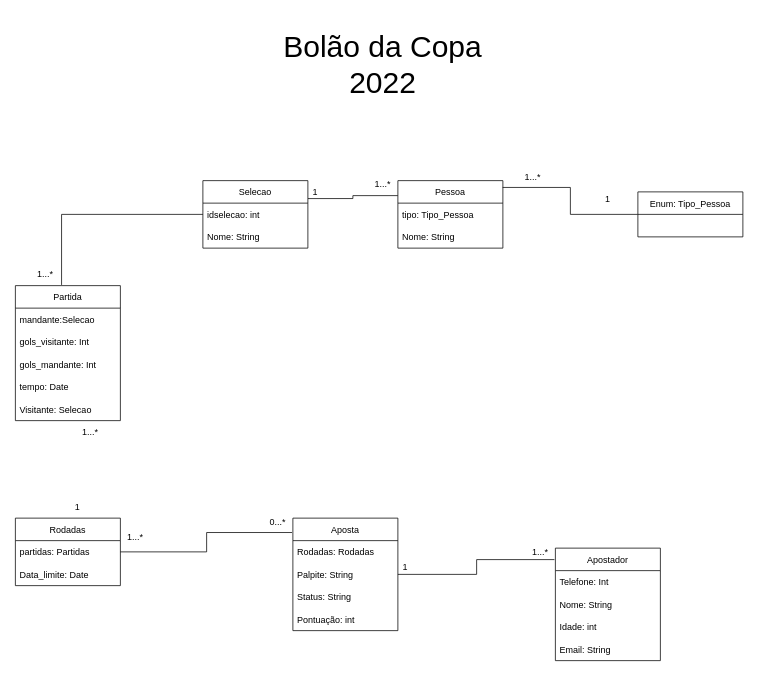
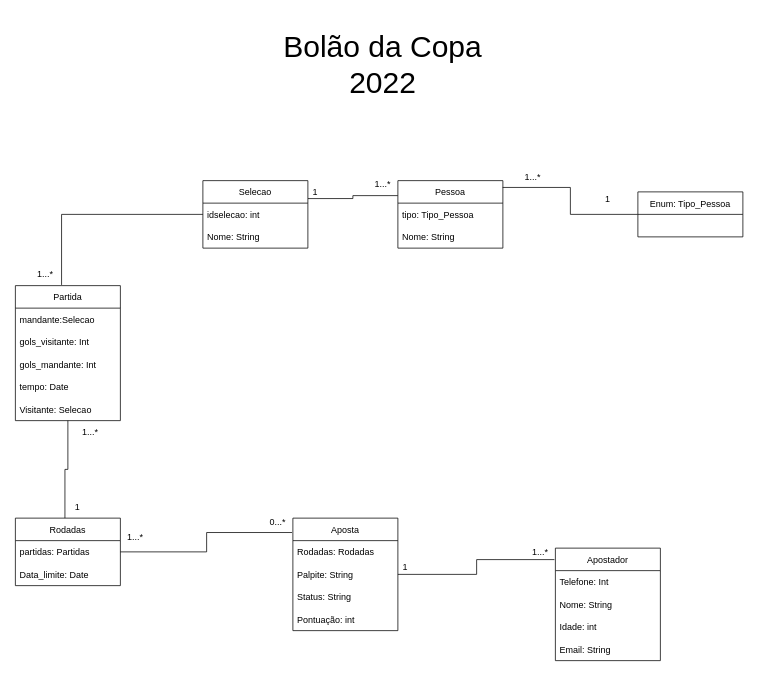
  <mxCell id="0" />
  <mxCell id="1" parent="0" />
  <mxCell id="2" value="Bolão da Copa 2022" style="text;html=1;strokeColor=none;fillColor=none;align=center;verticalAlign=middle;whiteSpace=wrap;rounded=0;fontSize=40;" parent="1" vertex="1"><mxGeometry x="375" y="20" width="270" height="130" as="geometry" /></mxCell>
  <mxCell id="3" value="" style="edgeStyle=orthogonalEdgeStyle;rounded=0;orthogonalLoop=1;jettySize=auto;html=1;endArrow=none;endFill=0;entryX=0;entryY=0.222;entryDx=0;entryDy=0;entryPerimeter=0;exitX=1;exitY=0.266;exitDx=0;exitDy=0;exitPerimeter=0;" edge="1" parent="1" source="5" target="29"><mxGeometry relative="1" as="geometry" /></mxCell>
  <mxCell id="4" style="edgeStyle=orthogonalEdgeStyle;rounded=0;orthogonalLoop=1;jettySize=auto;html=1;entryX=0.44;entryY=-0.005;entryDx=0;entryDy=0;entryPerimeter=0;endArrow=none;endFill=0;" edge="1" parent="1" source="5" target="9"><mxGeometry relative="1" as="geometry" /></mxCell>
  <mxCell id="5" value="Selecao" style="swimlane;fontStyle=0;childLayout=stackLayout;horizontal=1;startSize=30;horizontalStack=0;resizeParent=1;resizeParentMax=0;resizeLast=0;collapsible=1;marginBottom=0;fontSize=12;" parent="1" vertex="1"><mxGeometry x="270" y="240" width="140" height="90" as="geometry" /></mxCell>
  <mxCell id="6" value="idselecao: int" style="text;strokeColor=none;fillColor=none;align=left;verticalAlign=middle;spacingLeft=4;spacingRight=4;overflow=hidden;points=[[0,0.5],[1,0.5]];portConstraint=eastwest;rotatable=0;fontSize=12;" parent="5" vertex="1"><mxGeometry y="30" width="140" height="30" as="geometry" /></mxCell>
  <mxCell id="7" value="Nome: String" style="text;strokeColor=none;fillColor=none;align=left;verticalAlign=middle;spacingLeft=4;spacingRight=4;overflow=hidden;points=[[0,0.5],[1,0.5]];portConstraint=eastwest;rotatable=0;fontSize=12;" parent="5" vertex="1"><mxGeometry y="60" width="140" height="30" as="geometry" /></mxCell>
+ <mxCell id="8" style="edgeStyle=orthogonalEdgeStyle;rounded=0;orthogonalLoop=1;jettySize=auto;html=1;entryX=0.472;entryY=0.005;entryDx=0;entryDy=0;entryPerimeter=0;endArrow=none;endFill=0;" edge="1" parent="1" source="9" target="26"><mxGeometry relative="1" as="geometry" /></mxCell>
  <mxCell id="9" value="Partida" style="swimlane;fontStyle=0;childLayout=stackLayout;horizontal=1;startSize=30;horizontalStack=0;resizeParent=1;resizeParentMax=0;resizeLast=0;collapsible=1;marginBottom=0;fontSize=12;" parent="1" vertex="1"><mxGeometry x="20" y="380" width="140" height="180" as="geometry" /></mxCell>
  <mxCell id="10" value="mandante:Selecao" style="text;strokeColor=none;fillColor=none;align=left;verticalAlign=middle;spacingLeft=4;spacingRight=4;overflow=hidden;points=[[0,0.5],[1,0.5]];portConstraint=eastwest;rotatable=0;fontSize=12;" parent="9" vertex="1"><mxGeometry y="30" width="140" height="30" as="geometry" /></mxCell>
  <mxCell id="11" value="gols_visitante: Int" style="text;strokeColor=none;fillColor=none;align=left;verticalAlign=middle;spacingLeft=4;spacingRight=4;overflow=hidden;points=[[0,0.5],[1,0.5]];portConstraint=eastwest;rotatable=0;fontSize=12;" parent="9" vertex="1"><mxGeometry y="60" width="140" height="30" as="geometry" /></mxCell>
  <mxCell id="12" value="gols_mandante: Int" style="text;strokeColor=none;fillColor=none;align=left;verticalAlign=middle;spacingLeft=4;spacingRight=4;overflow=hidden;points=[[0,0.5],[1,0.5]];portConstraint=eastwest;rotatable=0;fontSize=12;" parent="9" vertex="1"><mxGeometry y="90" width="140" height="30" as="geometry" /></mxCell>
  <mxCell id="13" value="tempo: Date" style="text;strokeColor=none;fillColor=none;align=left;verticalAlign=middle;spacingLeft=4;spacingRight=4;overflow=hidden;points=[[0,0.5],[1,0.5]];portConstraint=eastwest;rotatable=0;fontSize=12;" parent="9" vertex="1"><mxGeometry y="120" width="140" height="30" as="geometry" /></mxCell>
  <mxCell id="14" value="Visitante: Selecao" style="text;strokeColor=none;fillColor=none;align=left;verticalAlign=middle;spacingLeft=4;spacingRight=4;overflow=hidden;points=[[0,0.5],[1,0.5]];portConstraint=eastwest;rotatable=0;fontSize=12;" parent="9" vertex="1"><mxGeometry y="150" width="140" height="30" as="geometry" /></mxCell>
  <mxCell id="15" style="edgeStyle=orthogonalEdgeStyle;rounded=0;orthogonalLoop=1;jettySize=auto;html=1;entryX=-0.009;entryY=0.102;entryDx=0;entryDy=0;entryPerimeter=0;endArrow=none;endFill=0;" edge="1" parent="1" source="16" target="21"><mxGeometry relative="1" as="geometry" /></mxCell>
  <mxCell id="16" value="Aposta" style="swimlane;fontStyle=0;childLayout=stackLayout;horizontal=1;startSize=30;horizontalStack=0;resizeParent=1;resizeParentMax=0;resizeLast=0;collapsible=1;marginBottom=0;fontSize=12;" parent="1" vertex="1"><mxGeometry x="390" y="690" width="140" height="150" as="geometry" /></mxCell>
  <mxCell id="17" value="Rodadas: Rodadas" style="text;strokeColor=none;fillColor=none;align=left;verticalAlign=middle;spacingLeft=4;spacingRight=4;overflow=hidden;points=[[0,0.5],[1,0.5]];portConstraint=eastwest;rotatable=0;fontSize=12;" parent="16" vertex="1"><mxGeometry y="30" width="140" height="30" as="geometry" /></mxCell>
  <mxCell id="18" value="Palpite: String" style="text;strokeColor=none;fillColor=none;align=left;verticalAlign=middle;spacingLeft=4;spacingRight=4;overflow=hidden;points=[[0,0.5],[1,0.5]];portConstraint=eastwest;rotatable=0;fontSize=12;" parent="16" vertex="1"><mxGeometry y="60" width="140" height="30" as="geometry" /></mxCell>
  <mxCell id="19" value="Status: String" style="text;strokeColor=none;fillColor=none;align=left;verticalAlign=middle;spacingLeft=4;spacingRight=4;overflow=hidden;points=[[0,0.5],[1,0.5]];portConstraint=eastwest;rotatable=0;fontSize=12;" parent="16" vertex="1"><mxGeometry y="90" width="140" height="30" as="geometry" /></mxCell>
  <mxCell id="20" value="Pontuação: int " style="text;strokeColor=none;fillColor=none;align=left;verticalAlign=middle;spacingLeft=4;spacingRight=4;overflow=hidden;points=[[0,0.5],[1,0.5]];portConstraint=eastwest;rotatable=0;fontSize=12;" parent="16" vertex="1"><mxGeometry y="120" width="140" height="30" as="geometry" /></mxCell>
  <mxCell id="21" value="Apostador" style="swimlane;fontStyle=0;childLayout=stackLayout;horizontal=1;startSize=30;horizontalStack=0;resizeParent=1;resizeParentMax=0;resizeLast=0;collapsible=1;marginBottom=0;fontSize=12;" parent="1" vertex="1"><mxGeometry x="740" y="730" width="140" height="150" as="geometry" /></mxCell>
  <mxCell id="22" value="Telefone: Int" style="text;strokeColor=none;fillColor=none;align=left;verticalAlign=middle;spacingLeft=4;spacingRight=4;overflow=hidden;points=[[0,0.5],[1,0.5]];portConstraint=eastwest;rotatable=0;fontSize=12;" parent="21" vertex="1"><mxGeometry y="30" width="140" height="30" as="geometry" /></mxCell>
  <mxCell id="23" value="Nome: String" style="text;strokeColor=none;fillColor=none;align=left;verticalAlign=middle;spacingLeft=4;spacingRight=4;overflow=hidden;points=[[0,0.5],[1,0.5]];portConstraint=eastwest;rotatable=0;fontSize=12;" parent="21" vertex="1"><mxGeometry y="60" width="140" height="30" as="geometry" /></mxCell>
  <mxCell id="24" value="Idade: int" style="text;strokeColor=none;fillColor=none;align=left;verticalAlign=middle;spacingLeft=4;spacingRight=4;overflow=hidden;points=[[0,0.5],[1,0.5]];portConstraint=eastwest;rotatable=0;fontSize=12;" parent="21" vertex="1"><mxGeometry y="90" width="140" height="30" as="geometry" /></mxCell>
  <mxCell id="25" value="Email: String" style="text;strokeColor=none;fillColor=none;align=left;verticalAlign=middle;spacingLeft=4;spacingRight=4;overflow=hidden;points=[[0,0.5],[1,0.5]];portConstraint=eastwest;rotatable=0;fontSize=12;" parent="21" vertex="1"><mxGeometry y="120" width="140" height="30" as="geometry" /></mxCell>
  <mxCell id="26" value="Rodadas" style="swimlane;fontStyle=0;childLayout=stackLayout;horizontal=1;startSize=30;horizontalStack=0;resizeParent=1;resizeParentMax=0;resizeLast=0;collapsible=1;marginBottom=0;fontSize=12;" vertex="1" parent="1"><mxGeometry x="20" y="690" width="140" height="90" as="geometry" /></mxCell>
  <mxCell id="27" value="partidas: Partidas" style="text;strokeColor=none;fillColor=none;align=left;verticalAlign=middle;spacingLeft=4;spacingRight=4;overflow=hidden;points=[[0,0.5],[1,0.5]];portConstraint=eastwest;rotatable=0;fontSize=12;" vertex="1" parent="26"><mxGeometry y="30" width="140" height="30" as="geometry" /></mxCell>
  <mxCell id="28" value="Data_limite: Date" style="text;strokeColor=none;fillColor=none;align=left;verticalAlign=middle;spacingLeft=4;spacingRight=4;overflow=hidden;points=[[0,0.5],[1,0.5]];portConstraint=eastwest;rotatable=0;fontSize=12;" vertex="1" parent="26"><mxGeometry y="60" width="140" height="30" as="geometry" /></mxCell>
  <mxCell id="29" value="Pessoa" style="swimlane;fontStyle=0;childLayout=stackLayout;horizontal=1;startSize=30;horizontalStack=0;resizeParent=1;resizeParentMax=0;resizeLast=0;collapsible=1;marginBottom=0;fontSize=12;" vertex="1" parent="1"><mxGeometry x="530" y="240" width="140" height="90" as="geometry" /></mxCell>
  <mxCell id="30" value="tipo: Tipo_Pessoa" style="text;strokeColor=none;fillColor=none;align=left;verticalAlign=middle;spacingLeft=4;spacingRight=4;overflow=hidden;points=[[0,0.5],[1,0.5]];portConstraint=eastwest;rotatable=0;fontSize=12;" vertex="1" parent="29"><mxGeometry y="30" width="140" height="30" as="geometry" /></mxCell>
  <mxCell id="31" value="Nome: String" style="text;strokeColor=none;fillColor=none;align=left;verticalAlign=middle;spacingLeft=4;spacingRight=4;overflow=hidden;points=[[0,0.5],[1,0.5]];portConstraint=eastwest;rotatable=0;fontSize=12;" vertex="1" parent="29"><mxGeometry y="60" width="140" height="30" as="geometry" /></mxCell>
  <mxCell id="32" style="edgeStyle=orthogonalEdgeStyle;rounded=0;orthogonalLoop=1;jettySize=auto;html=1;exitX=0;exitY=0.5;exitDx=0;exitDy=0;entryX=0.998;entryY=0.101;entryDx=0;entryDy=0;entryPerimeter=0;endArrow=none;endFill=0;" edge="1" parent="1" source="33" target="29"><mxGeometry relative="1" as="geometry" /></mxCell>
  <mxCell id="33" value="Enum: Tipo_Pessoa" style="swimlane;fontStyle=0;childLayout=stackLayout;horizontal=1;startSize=30;horizontalStack=0;resizeParent=1;resizeParentMax=0;resizeLast=0;collapsible=1;marginBottom=0;fontSize=12;" vertex="1" parent="1"><mxGeometry x="850" y="255" width="140" height="60" as="geometry" /></mxCell>
  <mxCell id="34" value="1...*" style="text;html=1;strokeColor=none;fillColor=none;align=center;verticalAlign=middle;whiteSpace=wrap;rounded=0;" vertex="1" parent="1"><mxGeometry x="680" y="220" width="60" height="30" as="geometry" /></mxCell>
  <mxCell id="35" value="1" style="text;html=1;strokeColor=none;fillColor=none;align=center;verticalAlign=middle;whiteSpace=wrap;rounded=0;" vertex="1" parent="1"><mxGeometry x="780" y="250" width="60" height="30" as="geometry" /></mxCell>
  <mxCell id="36" value="1...*" style="text;html=1;strokeColor=none;fillColor=none;align=center;verticalAlign=middle;whiteSpace=wrap;rounded=0;" vertex="1" parent="1"><mxGeometry x="480" y="230" width="60" height="30" as="geometry" /></mxCell>
  <mxCell id="37" value="1" style="text;html=1;strokeColor=none;fillColor=none;align=center;verticalAlign=middle;whiteSpace=wrap;rounded=0;" vertex="1" parent="1"><mxGeometry x="390" y="240" width="60" height="30" as="geometry" /></mxCell>
  <mxCell id="38" value="1...*" style="text;html=1;strokeColor=none;fillColor=none;align=center;verticalAlign=middle;whiteSpace=wrap;rounded=0;" vertex="1" parent="1"><mxGeometry x="30" y="350" width="60" height="30" as="geometry" /></mxCell>
  <mxCell id="39" value="1...*" style="text;html=1;strokeColor=none;fillColor=none;align=center;verticalAlign=middle;whiteSpace=wrap;rounded=0;" vertex="1" parent="1"><mxGeometry x="90" y="560" width="60" height="30" as="geometry" /></mxCell>
  <mxCell id="40" value="1" style="text;html=1;strokeColor=none;fillColor=none;align=center;verticalAlign=middle;whiteSpace=wrap;rounded=0;" vertex="1" parent="1"><mxGeometry x="73" y="660" width="60" height="30" as="geometry" /></mxCell>
  <mxCell id="41" style="edgeStyle=orthogonalEdgeStyle;rounded=0;orthogonalLoop=1;jettySize=auto;html=1;endArrow=none;endFill=0;entryX=-0.008;entryY=0.128;entryDx=0;entryDy=0;entryPerimeter=0;" edge="1" parent="1" source="27" target="16"><mxGeometry relative="1" as="geometry"><mxPoint x="370" y="730" as="targetPoint" /></mxGeometry></mxCell>
  <mxCell id="42" value="0...*" style="text;html=1;strokeColor=none;fillColor=none;align=center;verticalAlign=middle;whiteSpace=wrap;rounded=0;" vertex="1" parent="1"><mxGeometry x="340" y="680" width="60" height="30" as="geometry" /></mxCell>
  <mxCell id="43" value="1...*" style="text;html=1;strokeColor=none;fillColor=none;align=center;verticalAlign=middle;whiteSpace=wrap;rounded=0;" vertex="1" parent="1"><mxGeometry x="150" y="700" width="60" height="30" as="geometry" /></mxCell>
  <mxCell id="44" value="1" style="text;html=1;strokeColor=none;fillColor=none;align=center;verticalAlign=middle;whiteSpace=wrap;rounded=0;" vertex="1" parent="1"><mxGeometry x="510" y="740" width="60" height="30" as="geometry" /></mxCell>
  <mxCell id="45" value="1...*" style="text;html=1;strokeColor=none;fillColor=none;align=center;verticalAlign=middle;whiteSpace=wrap;rounded=0;" vertex="1" parent="1"><mxGeometry x="690" y="720" width="60" height="30" as="geometry" /></mxCell>
